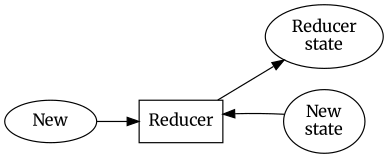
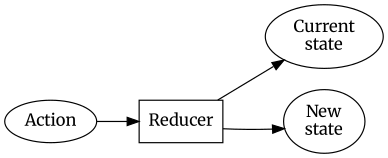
  digraph {
    fontname=Merriweather
    rankdir=LR
    node [fontname=Merriweather]
    edge [fontname=Merriweather]
-   n1 [label="Reducer\nstate"]
+   n1 [label="Current\nstate"]
    Reducer [shape=box]
    n3 [label="New\nstate"]
-   Action [label=New]
+   Action
    Reducer -> n1
-   n3 -> Reducer
+   Reducer -> n3
    Action -> Reducer
  }
